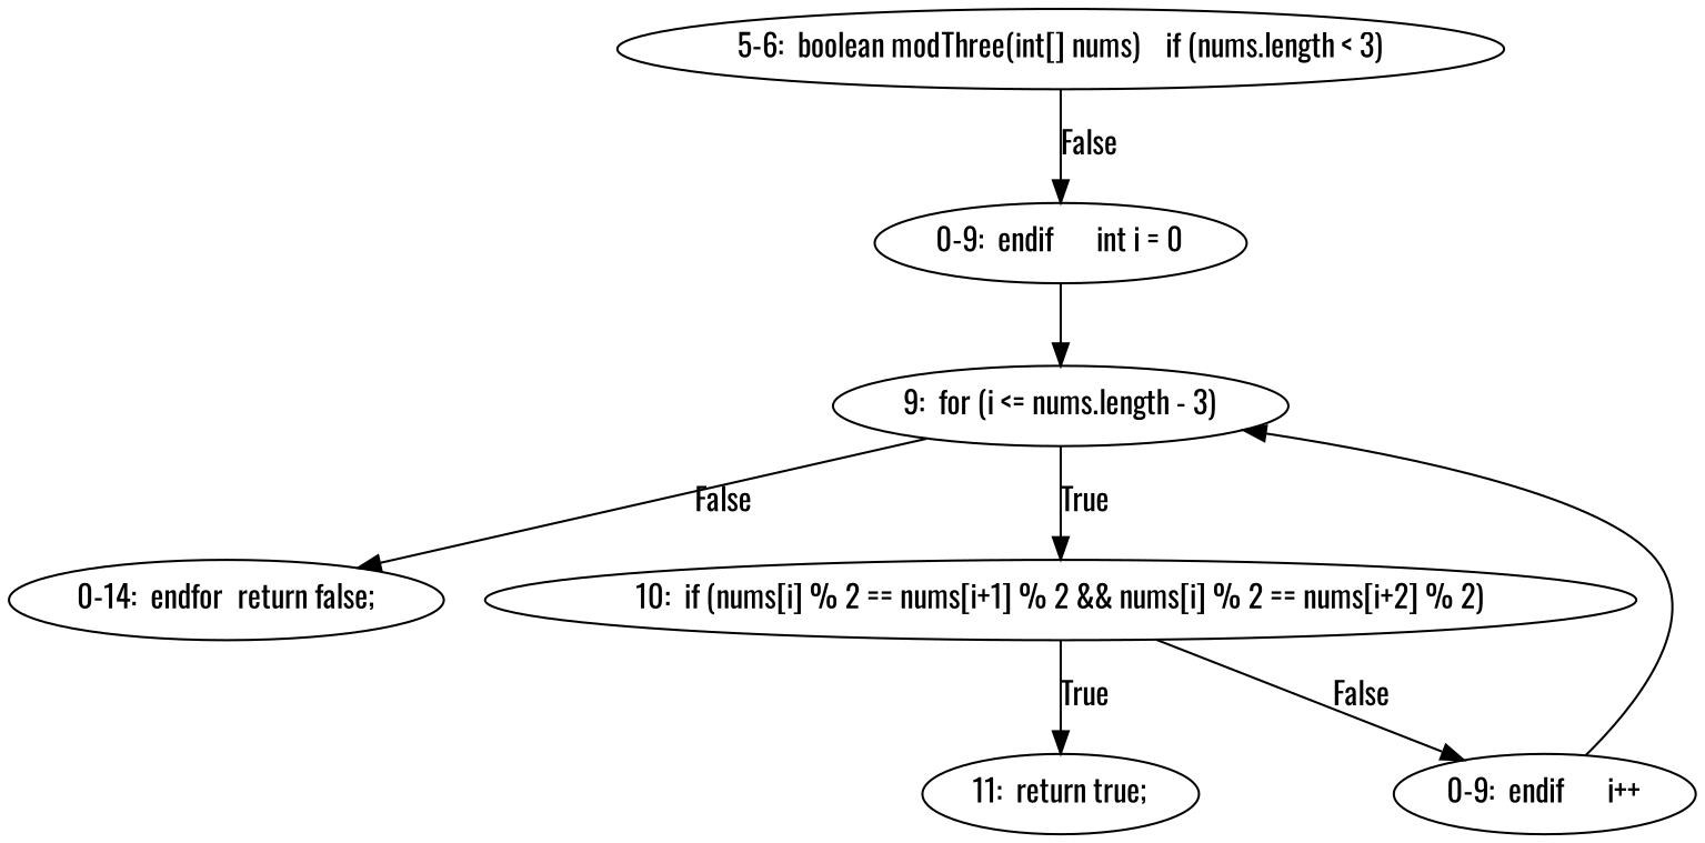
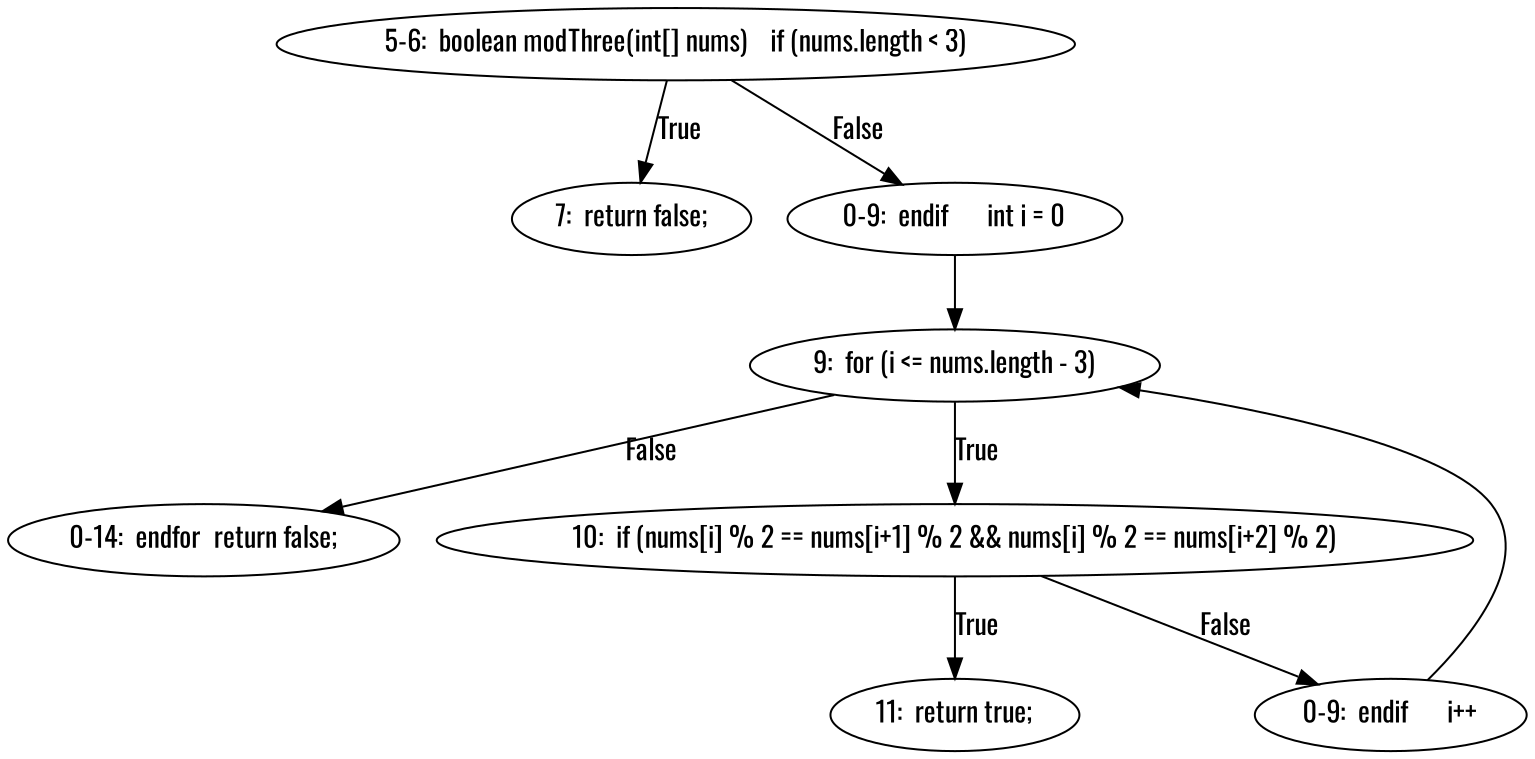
  digraph {
    fontname=Oswald
    node [fontname=Oswald]
    edge [fontname=Oswald]
    n1 [label="5-6:  boolean modThree(int[] nums)	if (nums.length < 3)"]
+   n2 [label="7:  return false;"]
    n3 [label="0-9:  endif	int i = 0"]
    n4 [label="9:  for (i <= nums.length - 3)"]
    n5 [label="0-14:  endfor	return false;"]
    n6 [label="10:  if (nums[i] % 2 == nums[i+1] % 2 && nums[i] % 2 == nums[i+2] % 2)"]
    n7 [label="11:  return true;"]
    n8 [label="0-9:  endif	i++"]
+   n1 -> n2 [label=True]
    n1 -> n3 [label=False]
    n3 -> n4
    n4 -> n5 [label=False]
    n4 -> n6 [label=True]
    n6 -> n7 [label=True]
    n6 -> n8 [label=False]
    n8 -> n4
  }
